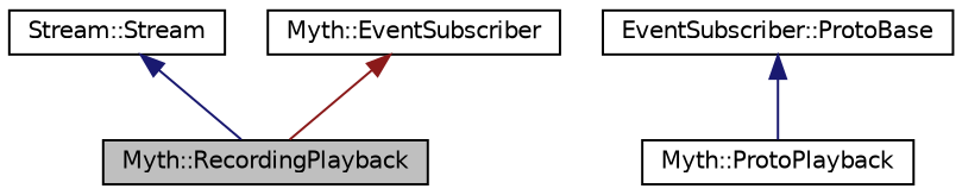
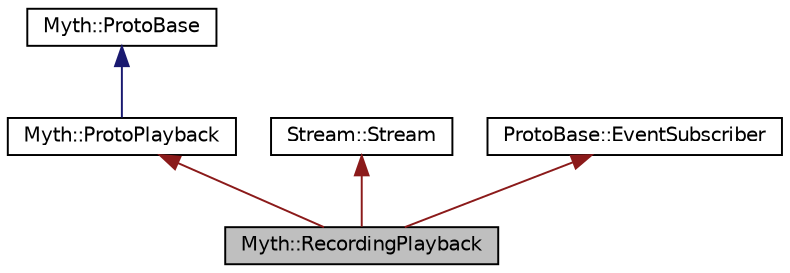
  digraph {
    node [color=black fillcolor=white fontname=Helvetica fontsize=10 shape=record style=filled]
    edge [color=firebrick4 dir=back fontname=Helvetica fontsize=10 labelfontname=Helvetica labelfontsize=10 style=solid]
    n1 [fillcolor=grey75 fontcolor=black height=0.2 label="Myth::RecordingPlayback" width=0.4]
    n2 [height=0.2 label="Myth::ProtoPlayback" width=0.4]
-   n3 [height=0.2 label="EventSubscriber::ProtoBase" width=0.4]
+   n3 [height=0.2 label="Myth::ProtoBase" width=0.4]
    n4 [height=0.2 label="Stream::Stream" width=0.4]
-   n5 [height=0.2 label="Myth::EventSubscriber" width=0.4]
+   n5 [height=0.2 label="ProtoBase::EventSubscriber" width=0.4]
+   n2 -> n1
    n3 -> n2 [color=midnightblue]
-   n4 -> n1 [color=midnightblue]
+   n4 -> n1
    n5 -> n1
  }
